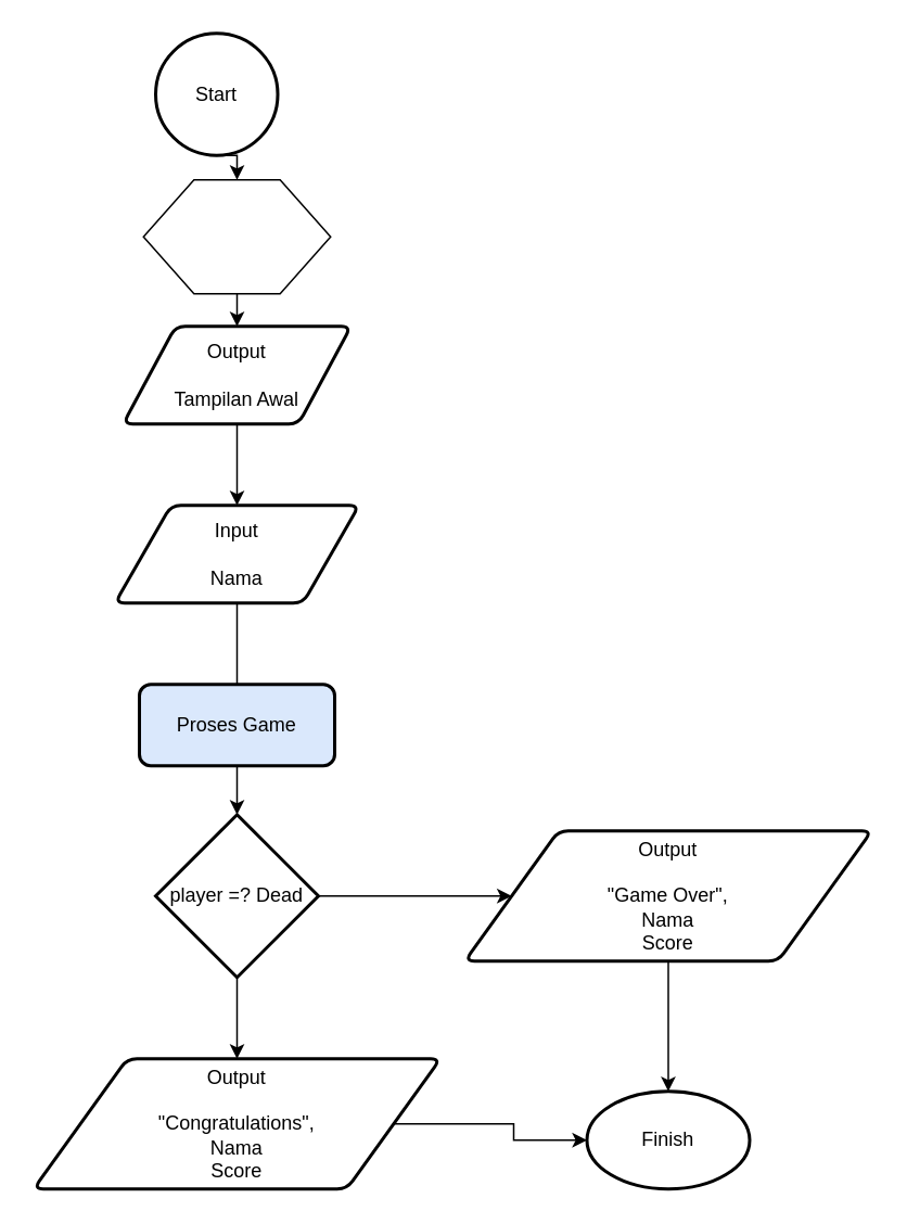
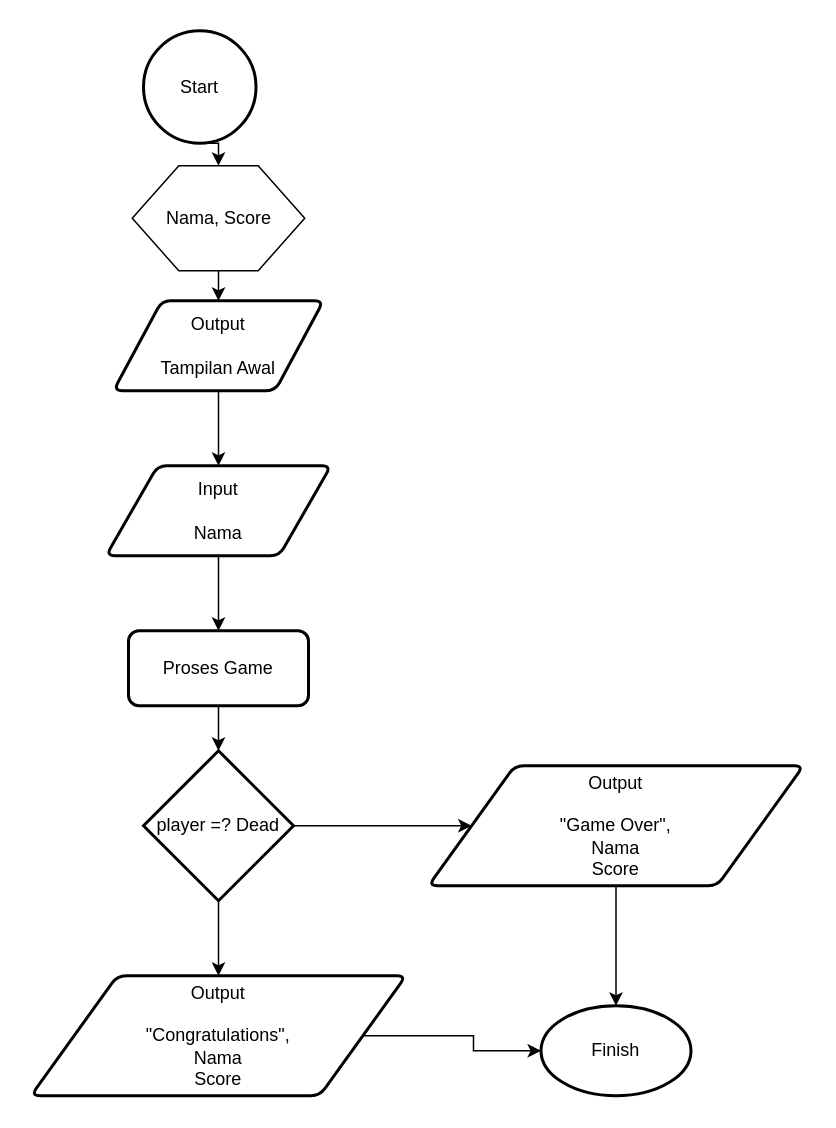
  <mxCell id="0" />
  <mxCell id="1" parent="0" />
  <mxCell id="2" style="edgeStyle=orthogonalEdgeStyle;rounded=0;orthogonalLoop=1;jettySize=auto;html=1;exitX=0.5;exitY=1;exitDx=0;exitDy=0;exitPerimeter=0;entryX=0.5;entryY=0;entryDx=0;entryDy=0;" edge="1" parent="1" source="3" target="7"><mxGeometry relative="1" as="geometry" /></mxCell>
  <mxCell id="3" value="Start" style="strokeWidth=2;html=1;shape=mxgraph.flowchart.start_1;whiteSpace=wrap;" vertex="1" parent="1"><mxGeometry x="95" y="20" width="75" height="75" as="geometry" /></mxCell>
  <mxCell id="4" style="edgeStyle=orthogonalEdgeStyle;rounded=0;orthogonalLoop=1;jettySize=auto;html=1;exitX=0.5;exitY=1;exitDx=0;exitDy=0;" edge="1" parent="1" source="5" target="10"><mxGeometry relative="1" as="geometry" /></mxCell>
  <mxCell id="5" value="Output&lt;br&gt;&lt;br&gt;Tampilan Awal" style="shape=parallelogram;html=1;strokeWidth=2;perimeter=parallelogramPerimeter;whiteSpace=wrap;rounded=1;arcSize=12;size=0.23;" vertex="1" parent="1"><mxGeometry x="75" y="200" width="140" height="60" as="geometry" /></mxCell>
  <mxCell id="6" style="edgeStyle=orthogonalEdgeStyle;rounded=0;orthogonalLoop=1;jettySize=auto;html=1;exitX=0.5;exitY=1;exitDx=0;exitDy=0;entryX=0.5;entryY=0;entryDx=0;entryDy=0;" edge="1" parent="1" source="7" target="5"><mxGeometry relative="1" as="geometry" /></mxCell>
  <mxCell id="7" value="" style="verticalLabelPosition=bottom;verticalAlign=top;html=1;shape=hexagon;perimeter=hexagonPerimeter2;arcSize=6;size=0.27;" vertex="1" parent="1"><mxGeometry x="87.5" y="110" width="115" height="70" as="geometry" /></mxCell>
- <mxCell id="9" style="edgeStyle=orthogonalEdgeStyle;rounded=0;orthogonalLoop=1;jettySize=auto;html=1;exitX=0.5;exitY=1;exitDx=0;exitDy=0;entryX=0.5;entryY=0;entryDx=0;entryDy=0;endArrow=none;" edge="1" parent="1" source="10" target="12"><mxGeometry relative="1" as="geometry" /></mxCell>
+ <mxCell id="8" value="Nama, Score" style="text;html=1;align=center;verticalAlign=middle;resizable=0;points=[];autosize=1;" vertex="1" parent="1"><mxGeometry x="100" y="135" width="90" height="20" as="geometry" /></mxCell>
+ <mxCell id="9" style="edgeStyle=orthogonalEdgeStyle;rounded=0;orthogonalLoop=1;jettySize=auto;html=1;exitX=0.5;exitY=1;exitDx=0;exitDy=0;entryX=0.5;entryY=0;entryDx=0;entryDy=0;" edge="1" parent="1" source="10" target="12"><mxGeometry relative="1" as="geometry" /></mxCell>
  <mxCell id="10" value="Input&lt;br&gt;&amp;nbsp;&lt;br&gt;Nama" style="shape=parallelogram;html=1;strokeWidth=2;perimeter=parallelogramPerimeter;whiteSpace=wrap;rounded=1;arcSize=12;size=0.23;" vertex="1" parent="1"><mxGeometry x="70" y="310" width="150" height="60" as="geometry" /></mxCell>
  <mxCell id="11" style="edgeStyle=orthogonalEdgeStyle;rounded=0;orthogonalLoop=1;jettySize=auto;html=1;exitX=0.5;exitY=1;exitDx=0;exitDy=0;" edge="1" parent="1" source="12" target="15"><mxGeometry relative="1" as="geometry" /></mxCell>
- <mxCell id="12" value="Proses Game" style="rounded=1;whiteSpace=wrap;html=1;absoluteArcSize=1;arcSize=14;strokeWidth=2;fillColor=#dae8fc;" vertex="1" parent="1"><mxGeometry x="85" y="420" width="120" height="50" as="geometry" /></mxCell>
+ <mxCell id="12" value="Proses Game" style="rounded=1;whiteSpace=wrap;html=1;absoluteArcSize=1;arcSize=14;strokeWidth=2;" vertex="1" parent="1"><mxGeometry x="85" y="420" width="120" height="50" as="geometry" /></mxCell>
  <mxCell id="13" style="edgeStyle=orthogonalEdgeStyle;rounded=0;orthogonalLoop=1;jettySize=auto;html=1;exitX=1;exitY=0.5;exitDx=0;exitDy=0;exitPerimeter=0;" edge="1" parent="1" source="15" target="17"><mxGeometry relative="1" as="geometry" /></mxCell>
  <mxCell id="14" style="edgeStyle=orthogonalEdgeStyle;rounded=0;orthogonalLoop=1;jettySize=auto;html=1;exitX=0.5;exitY=1;exitDx=0;exitDy=0;exitPerimeter=0;entryX=0.5;entryY=0;entryDx=0;entryDy=0;" edge="1" parent="1" source="15" target="19"><mxGeometry relative="1" as="geometry" /></mxCell>
  <mxCell id="15" value="player =? Dead" style="strokeWidth=2;html=1;shape=mxgraph.flowchart.decision;whiteSpace=wrap;" vertex="1" parent="1"><mxGeometry x="95" y="500" width="100" height="100" as="geometry" /></mxCell>
  <mxCell id="16" style="edgeStyle=orthogonalEdgeStyle;rounded=0;orthogonalLoop=1;jettySize=auto;html=1;exitX=0.5;exitY=1;exitDx=0;exitDy=0;" edge="1" parent="1" source="17" target="20"><mxGeometry relative="1" as="geometry" /></mxCell>
  <mxCell id="17" value="Output&lt;br&gt;&lt;br&gt;&quot;Game Over&quot;,&lt;br&gt;Nama&lt;br&gt;Score" style="shape=parallelogram;html=1;strokeWidth=2;perimeter=parallelogramPerimeter;whiteSpace=wrap;rounded=1;arcSize=12;size=0.23;" vertex="1" parent="1"><mxGeometry x="285" y="510" width="250" height="80" as="geometry" /></mxCell>
  <mxCell id="18" style="edgeStyle=orthogonalEdgeStyle;rounded=0;orthogonalLoop=1;jettySize=auto;html=1;exitX=1;exitY=0.5;exitDx=0;exitDy=0;entryX=0;entryY=0.5;entryDx=0;entryDy=0;entryPerimeter=0;" edge="1" parent="1" source="19" target="20"><mxGeometry relative="1" as="geometry"><mxPoint x="335" y="690" as="targetPoint" /></mxGeometry></mxCell>
  <mxCell id="19" value="Output&lt;br&gt;&lt;br&gt;&quot;Congratulations&quot;,&lt;br&gt;Nama&lt;br&gt;Score" style="shape=parallelogram;html=1;strokeWidth=2;perimeter=parallelogramPerimeter;whiteSpace=wrap;rounded=1;arcSize=12;size=0.23;" vertex="1" parent="1"><mxGeometry x="20" y="650" width="250" height="80" as="geometry" /></mxCell>
  <mxCell id="20" value="Finish" style="strokeWidth=2;html=1;shape=mxgraph.flowchart.start_1;whiteSpace=wrap;" vertex="1" parent="1"><mxGeometry x="360" y="670" width="100" height="60" as="geometry" /></mxCell>
